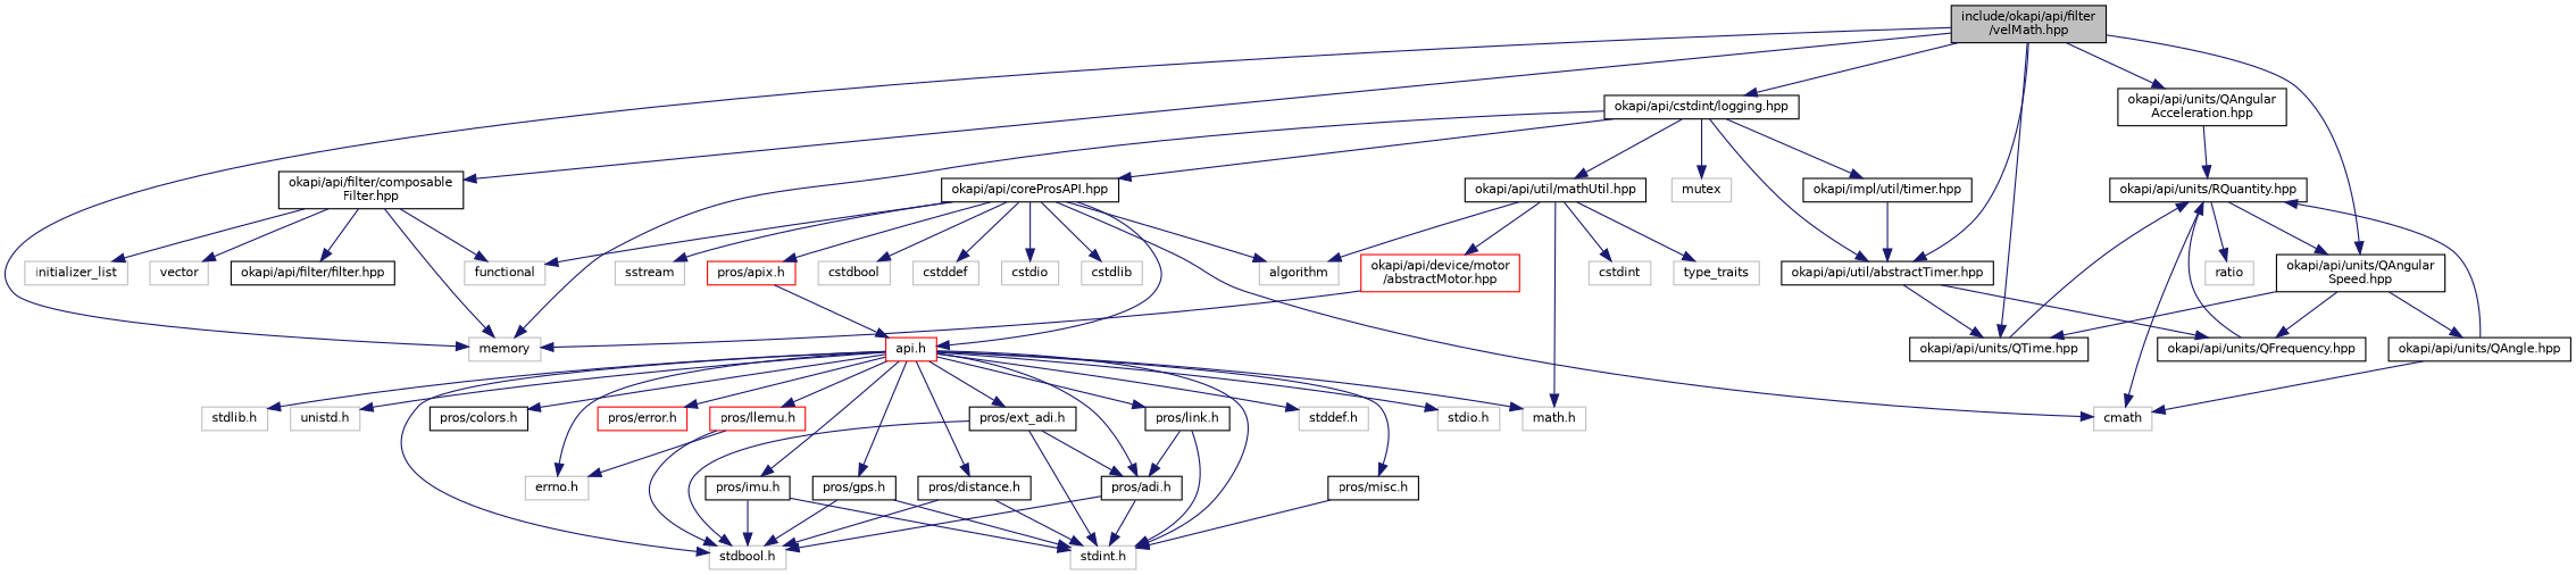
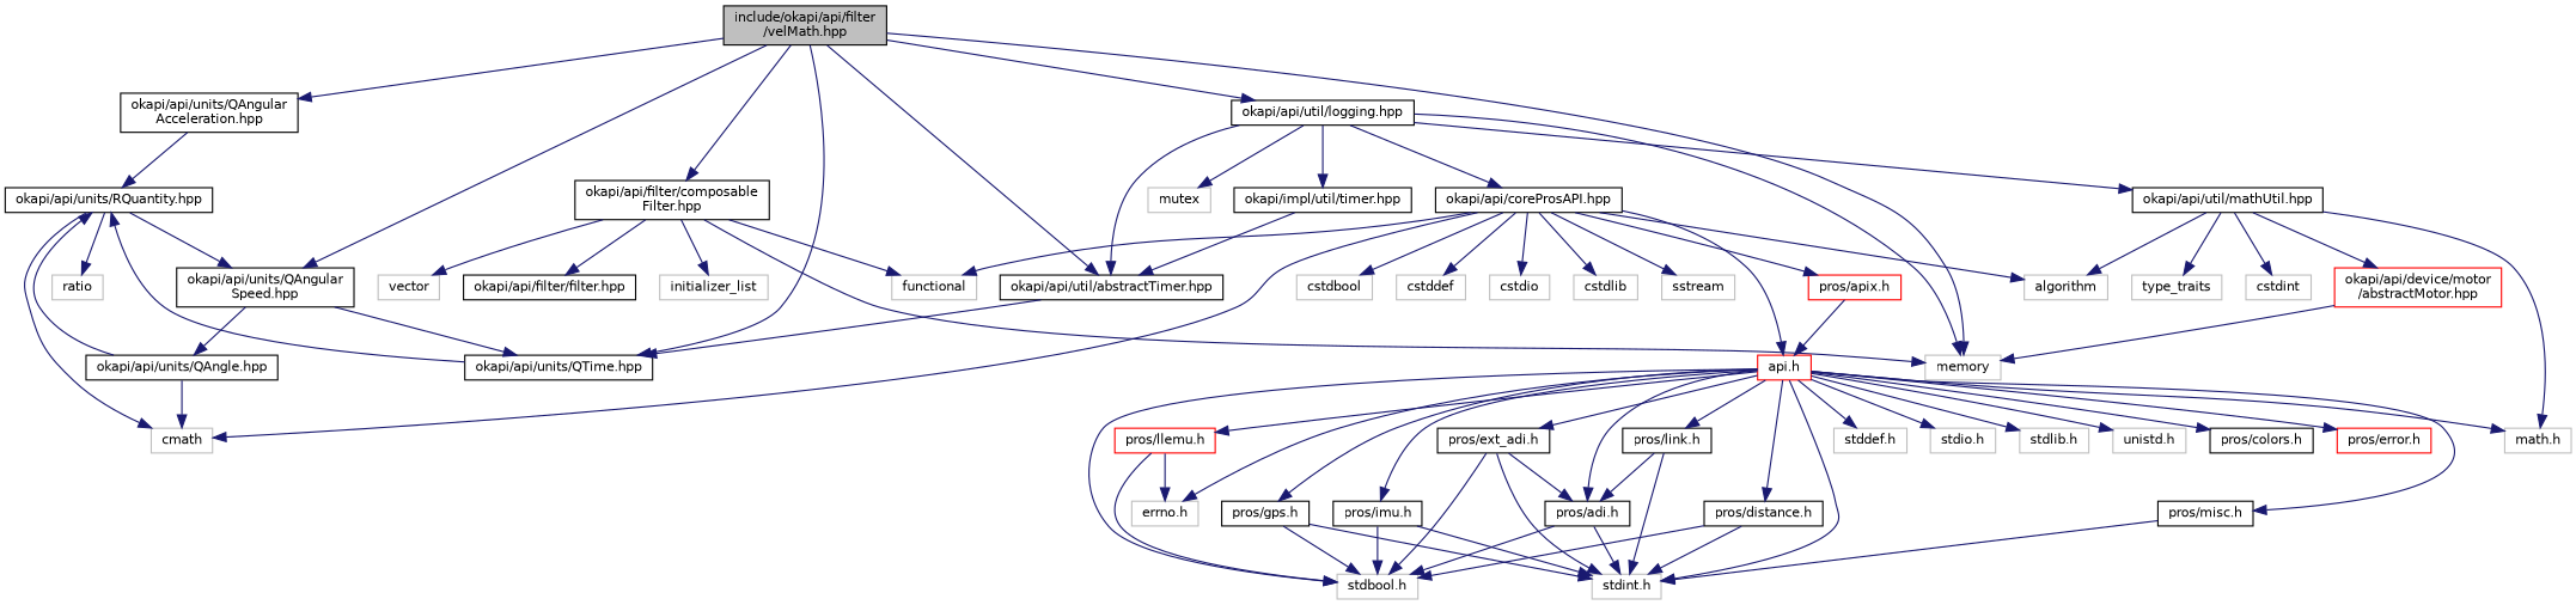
  digraph {
    node [color=grey75 fillcolor=white fontname=Helvetica fontsize=10 shape=record style=filled]
    edge [color=midnightblue fontname=Helvetica fontsize=10 labelfontname=Helvetica labelfontsize=10 style=solid]
    n1 [color=black fillcolor=grey75 fontcolor=black height=0.2 label="include/okapi/api/filter\l/velMath.hpp" width=0.4]
    n2 [height=0.2 label=memory width=0.4]
    n3 [color=black height=0.2 label="okapi/api/filter/composable\lFilter.hpp" width=0.4]
    n4 [color=black height=0.2 label="okapi/api/units/QAngular\lAcceleration.hpp" width=0.4]
    n5 [color=black height=0.2 label="okapi/api/units/QAngular\lSpeed.hpp" width=0.4]
    n6 [color=black height=0.2 label="okapi/api/units/QTime.hpp" width=0.4]
    n7 [color=black height=0.2 label="okapi/api/util/abstractTimer.hpp" width=0.4]
-   n8 [color=black height=0.2 label="okapi/api/cstdint/logging.hpp" width=0.4]
+   n8 [color=black height=0.2 label="okapi/api/util/logging.hpp" width=0.4]
    n9 [height=0.2 label=functional width=0.4]
    n10 [height=0.2 label=initializer_list width=0.4]
    n11 [height=0.2 label=vector width=0.4]
    n12 [color=black height=0.2 label="okapi/api/filter/filter.hpp" width=0.4]
    n13 [color=black height=0.2 label="okapi/api/units/RQuantity.hpp" width=0.4]
    n14 [color=black height=0.2 label="okapi/api/units/QAngle.hpp" width=0.4]
-   n15 [color=black height=0.2 label="okapi/api/units/QFrequency.hpp" width=0.4]
    n16 [height=0.2 label=mutex width=0.4]
    n17 [color=black height=0.2 label="okapi/api/coreProsAPI.hpp" width=0.4]
    n18 [color=black height=0.2 label="okapi/api/util/mathUtil.hpp" width=0.4]
    n19 [color=black height=0.2 label="okapi/impl/util/timer.hpp" width=0.4]
    n20 [height=0.2 label=cmath width=0.4]
    n21 [height=0.2 label=ratio width=0.4]
    n22 [height=0.2 label=cstdbool width=0.4]
    n23 [height=0.2 label=cstddef width=0.4]
    n24 [height=0.2 label=cstdio width=0.4]
    n25 [height=0.2 label=cstdlib width=0.4]
    n26 [height=0.2 label=sstream width=0.4]
    n27 [color=red height=0.2 label="api.h" width=0.4]
    n28 [color=red height=0.2 label="pros/apix.h" width=0.4]
    n29 [height=0.2 label=algorithm width=0.4]
    n30 [height=0.2 label=cstdint width=0.4]
    n31 [height=0.2 label="math.h" width=0.4]
    n32 [height=0.2 label=type_traits width=0.4]
    n33 [color=red height=0.2 label="okapi/api/device/motor\l/abstractMotor.hpp" width=0.4]
    n34 [height=0.2 label="errno.h" width=0.4]
    n35 [height=0.2 label="stdbool.h" width=0.4]
    n36 [height=0.2 label="stddef.h" width=0.4]
    n37 [height=0.2 label="stdint.h" width=0.4]
    n38 [height=0.2 label="stdio.h" width=0.4]
    n39 [height=0.2 label="stdlib.h" width=0.4]
    n40 [height=0.2 label="unistd.h" width=0.4]
    n41 [color=black height=0.2 label="pros/adi.h" width=0.4]
    n42 [color=black height=0.2 label="pros/colors.h" width=0.4]
    n43 [color=black height=0.2 label="pros/distance.h" width=0.4]
    n44 [color=red height=0.2 label="pros/error.h" width=0.4]
    n45 [color=black height=0.2 label="pros/ext_adi.h" width=0.4]
    n46 [color=black height=0.2 label="pros/gps.h" width=0.4]
    n47 [color=black height=0.2 label="pros/imu.h" width=0.4]
    n48 [color=black height=0.2 label="pros/link.h" width=0.4]
    n49 [color=red height=0.2 label="pros/llemu.h" width=0.4]
    n50 [color=black height=0.2 label="pros/misc.h" width=0.4]
    n1 -> n2
    n1 -> n3
    n1 -> n4
    n1 -> n5
    n1 -> n6
    n1 -> n7
    n1 -> n8
    n3 -> n2
    n3 -> n9
    n3 -> n10
    n3 -> n11
    n3 -> n12
    n4 -> n13
    n5 -> n6
    n5 -> n14
-   n5 -> n15
    n6 -> n13
    n7 -> n6
-   n7 -> n15
    n8 -> n2
    n8 -> n7
    n8 -> n16
    n8 -> n17
    n8 -> n18
    n8 -> n19
    n13 -> n5
    n13 -> n20
    n13 -> n21
    n14 -> n13
    n14 -> n20
-   n15 -> n13
    n17 -> n9
    n17 -> n20
    n17 -> n22
    n17 -> n23
    n17 -> n24
    n17 -> n25
    n17 -> n26
    n17 -> n27
    n17 -> n28
    n17 -> n29
    n18 -> n29
    n18 -> n30
    n18 -> n31
    n18 -> n32
    n18 -> n33
    n19 -> n7
    n27 -> n31
    n27 -> n34
    n27 -> n35
    n27 -> n36
    n27 -> n37
    n27 -> n38
    n27 -> n39
    n27 -> n40
    n27 -> n41
    n27 -> n42
    n27 -> n43
    n27 -> n44
    n27 -> n45
    n27 -> n46
    n27 -> n47
    n27 -> n48
    n27 -> n49
    n27 -> n50
    n28 -> n27
    n33 -> n2
    n41 -> n35
    n41 -> n37
    n43 -> n35
    n43 -> n37
    n45 -> n35
    n45 -> n37
    n45 -> n41
    n46 -> n35
    n46 -> n37
    n47 -> n35
    n47 -> n37
    n48 -> n37
    n48 -> n41
    n49 -> n34
    n49 -> n35
    n50 -> n37
  }
